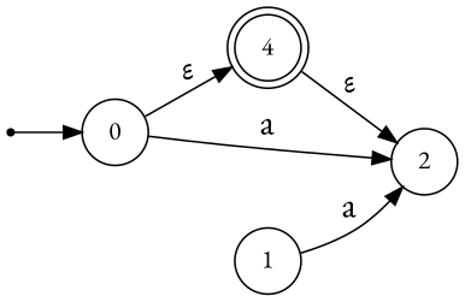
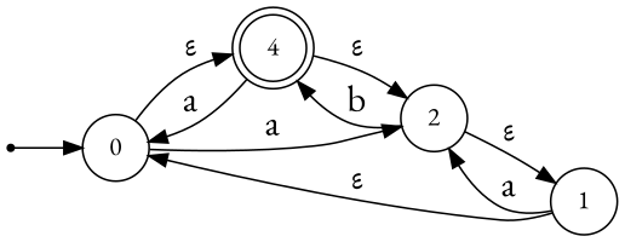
  digraph {
    compound=true
    fontname="EB Garamond"
    rankdir=LR
    node [fontname="EB Garamond" shape=circle]
    edge [fontname="EB Garamond" fontsize="20pt"]
    start [shape=point]
    0
    n3 [label=4 shape=doublecircle]
    2
    1
    start -> 0
    0 -> n3 [label="&epsilon;"]
    0 -> 2 [label=a]
+   n3 -> 0 [label=a]
    n3 -> 2 [label="&epsilon;"]
+   2 -> n3 [label=b]
+   2 -> 1 [label="&epsilon;"]
+   1 -> 0 [label="&epsilon;"]
    1 -> 2 [label=a]
  }
